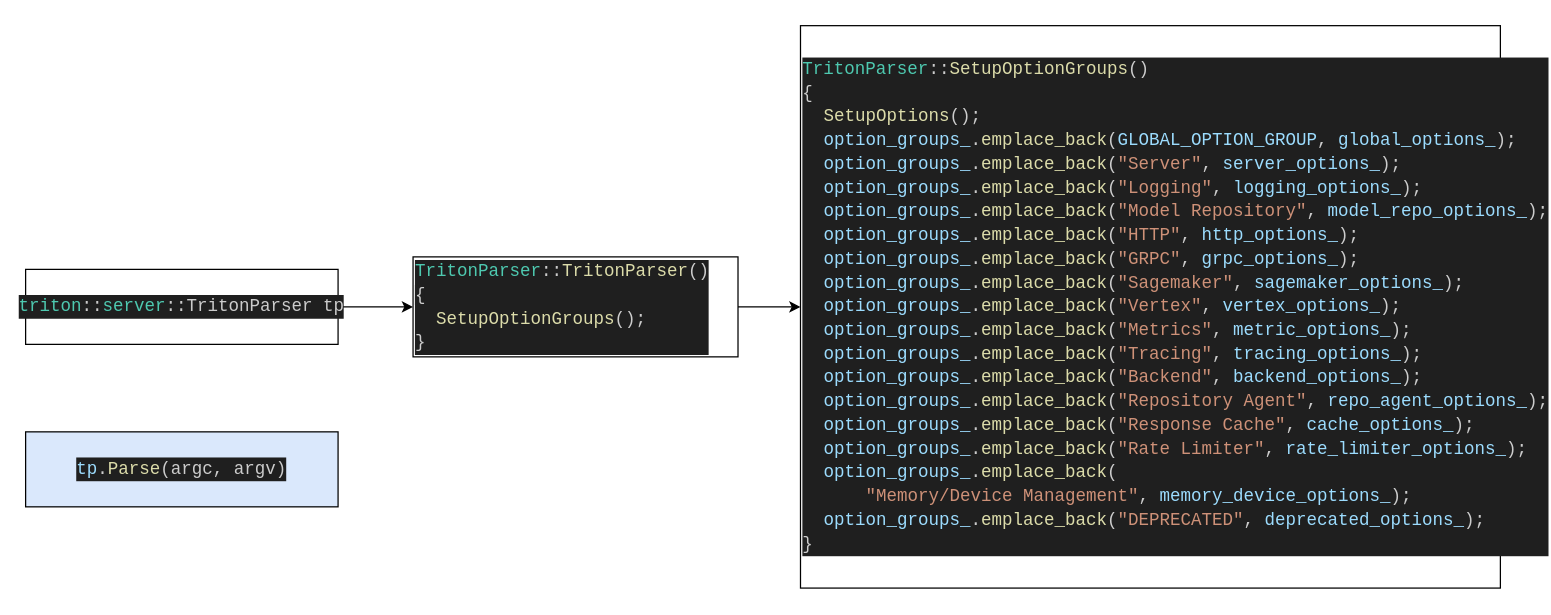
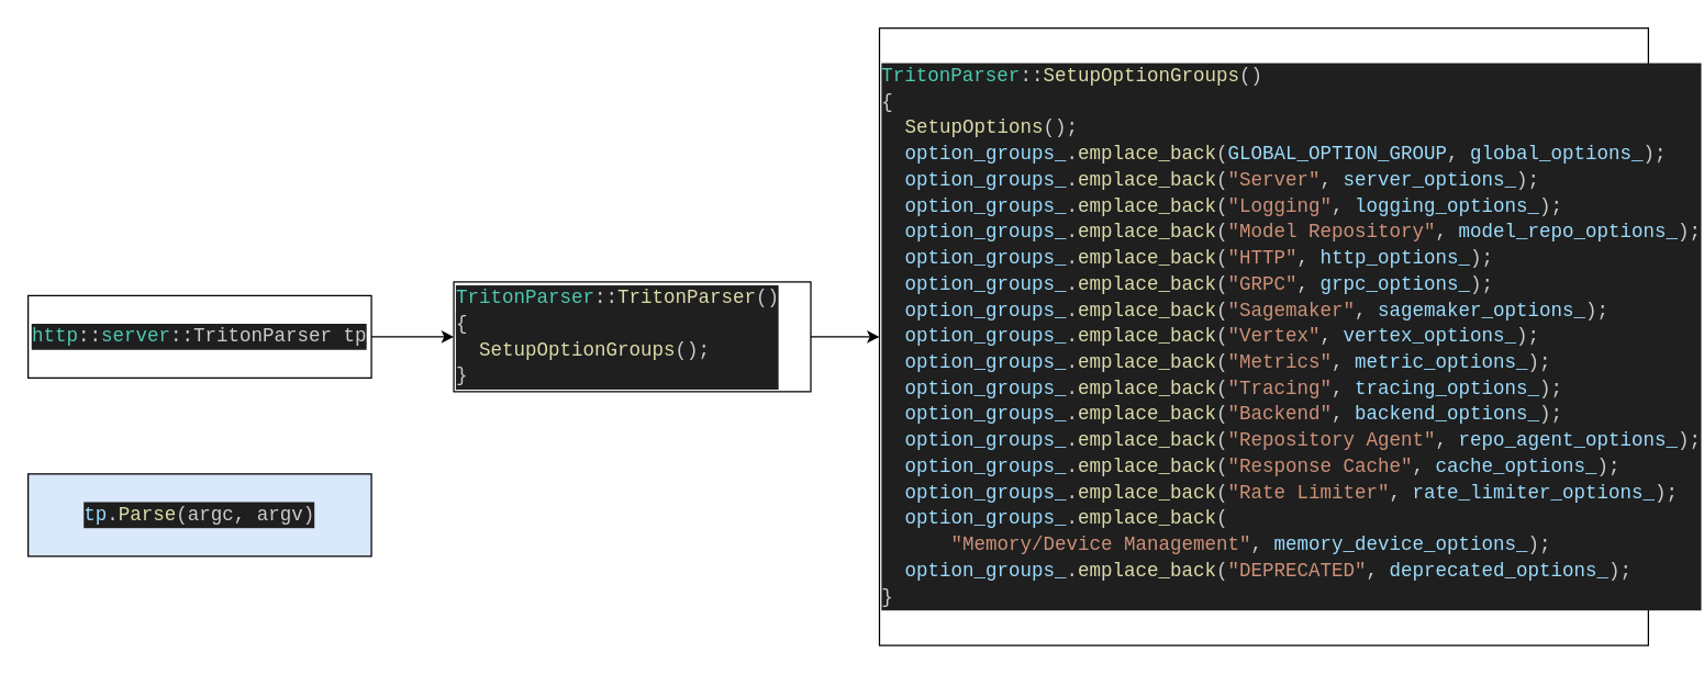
  <mxCell id="0" />
  <mxCell id="1" parent="0" />
  <mxCell id="2" value="" style="edgeStyle=orthogonalEdgeStyle;rounded=0;orthogonalLoop=1;jettySize=auto;html=1;" edge="1" parent="1" source="3" target="5"><mxGeometry relative="1" as="geometry" /></mxCell>
- <mxCell id="3" value="&lt;div style=&quot;color: rgb(204, 204, 204); background-color: rgb(31, 31, 31); font-family: Consolas, &amp;quot;Courier New&amp;quot;, monospace; font-size: 14px; line-height: 19px; white-space: pre;&quot;&gt;&lt;span style=&quot;color: #4ec9b0;&quot;&gt;triton&lt;/span&gt;::&lt;span style=&quot;color: #4ec9b0;&quot;&gt;server&lt;/span&gt;::TritonParser tp&lt;/div&gt;" style="rounded=0;whiteSpace=wrap;html=1;" vertex="1" parent="1"><mxGeometry x="20" y="215" width="250" height="60" as="geometry" /></mxCell>
+ <mxCell id="3" value="&lt;div style=&quot;color: rgb(204, 204, 204); background-color: rgb(31, 31, 31); font-family: Consolas, &amp;quot;Courier New&amp;quot;, monospace; font-size: 14px; line-height: 19px; white-space: pre;&quot;&gt;&lt;span style=&quot;color: #4ec9b0;&quot;&gt;http&lt;/span&gt;::&lt;span style=&quot;color: #4ec9b0;&quot;&gt;server&lt;/span&gt;::TritonParser tp&lt;/div&gt;" style="rounded=0;whiteSpace=wrap;html=1;" vertex="1" parent="1"><mxGeometry x="20" y="215" width="250" height="60" as="geometry" /></mxCell>
  <mxCell id="4" value="" style="edgeStyle=orthogonalEdgeStyle;rounded=0;orthogonalLoop=1;jettySize=auto;html=1;" edge="1" parent="1" source="5" target="6"><mxGeometry relative="1" as="geometry" /></mxCell>
  <mxCell id="5" value="&lt;div style=&quot;color: rgb(204, 204, 204); background-color: rgb(31, 31, 31); font-family: Consolas, &amp;quot;Courier New&amp;quot;, monospace; font-size: 14px; line-height: 19px; white-space: pre;&quot;&gt;&lt;div style=&quot;line-height: 19px;&quot;&gt;&lt;div&gt;&lt;span style=&quot;color: rgb(78, 201, 176);&quot;&gt;TritonParser&lt;/span&gt;::&lt;span style=&quot;color: rgb(220, 220, 170);&quot;&gt;TritonParser&lt;/span&gt;()&lt;/div&gt;&lt;div&gt;&lt;span style=&quot;background-color: light-dark(rgb(31, 31, 31), rgb(210, 210, 210)); color: light-dark(rgb(204, 204, 204), rgb(62, 62, 62));&quot;&gt;{&lt;/span&gt;&lt;/div&gt;&lt;div&gt;&amp;nbsp; &lt;span style=&quot;color: rgb(220, 220, 170);&quot;&gt;SetupOptionGroups&lt;/span&gt;();&lt;/div&gt;&lt;div&gt;}&lt;/div&gt;&lt;/div&gt;&lt;/div&gt;" style="rounded=0;whiteSpace=wrap;html=1;align=left;" vertex="1" parent="1"><mxGeometry x="330" y="205" width="260" height="80" as="geometry" /></mxCell>
  <mxCell id="6" value="&lt;div style=&quot;color: rgb(204, 204, 204); background-color: rgb(31, 31, 31); font-family: Consolas, &amp;quot;Courier New&amp;quot;, monospace; font-size: 14px; line-height: 19px; white-space: pre;&quot;&gt;&lt;div style=&quot;line-height: 19px;&quot;&gt;&lt;div style=&quot;line-height: 19px;&quot;&gt;&lt;div&gt;&lt;span style=&quot;color: #4ec9b0;&quot;&gt;TritonParser&lt;/span&gt;::&lt;span style=&quot;color: #dcdcaa;&quot;&gt;SetupOptionGroups&lt;/span&gt;()&lt;/div&gt;&lt;div&gt;{&lt;/div&gt;&lt;div&gt;&amp;nbsp; &lt;span style=&quot;color: #dcdcaa;&quot;&gt;SetupOptions&lt;/span&gt;();&lt;/div&gt;&lt;div&gt;&amp;nbsp; &lt;span style=&quot;color: #9cdcfe;&quot;&gt;option_groups_&lt;/span&gt;.&lt;span style=&quot;color: #dcdcaa;&quot;&gt;emplace_back&lt;/span&gt;(&lt;span style=&quot;color: #9cdcfe;&quot;&gt;GLOBAL_OPTION_GROUP&lt;/span&gt;, &lt;span style=&quot;color: #9cdcfe;&quot;&gt;global_options_&lt;/span&gt;);&lt;/div&gt;&lt;div&gt;&amp;nbsp; &lt;span style=&quot;color: #9cdcfe;&quot;&gt;option_groups_&lt;/span&gt;.&lt;span style=&quot;color: #dcdcaa;&quot;&gt;emplace_back&lt;/span&gt;(&lt;span style=&quot;color: #ce9178;&quot;&gt;&quot;Server&quot;&lt;/span&gt;, &lt;span style=&quot;color: #9cdcfe;&quot;&gt;server_options_&lt;/span&gt;);&lt;/div&gt;&lt;div&gt;&amp;nbsp; &lt;span style=&quot;color: #9cdcfe;&quot;&gt;option_groups_&lt;/span&gt;.&lt;span style=&quot;color: #dcdcaa;&quot;&gt;emplace_back&lt;/span&gt;(&lt;span style=&quot;color: #ce9178;&quot;&gt;&quot;Logging&quot;&lt;/span&gt;, &lt;span style=&quot;color: #9cdcfe;&quot;&gt;logging_options_&lt;/span&gt;);&lt;/div&gt;&lt;div&gt;&amp;nbsp; &lt;span style=&quot;color: #9cdcfe;&quot;&gt;option_groups_&lt;/span&gt;.&lt;span style=&quot;color: #dcdcaa;&quot;&gt;emplace_back&lt;/span&gt;(&lt;span style=&quot;color: #ce9178;&quot;&gt;&quot;Model Repository&quot;&lt;/span&gt;, &lt;span style=&quot;color: #9cdcfe;&quot;&gt;model_repo_options_&lt;/span&gt;);&lt;/div&gt;&lt;div&gt;&amp;nbsp; &lt;span style=&quot;color: #9cdcfe;&quot;&gt;option_groups_&lt;/span&gt;.&lt;span style=&quot;color: #dcdcaa;&quot;&gt;emplace_back&lt;/span&gt;(&lt;span style=&quot;color: #ce9178;&quot;&gt;&quot;HTTP&quot;&lt;/span&gt;, &lt;span style=&quot;color: #9cdcfe;&quot;&gt;http_options_&lt;/span&gt;);&lt;/div&gt;&lt;div&gt;&amp;nbsp; &lt;span style=&quot;color: #9cdcfe;&quot;&gt;option_groups_&lt;/span&gt;.&lt;span style=&quot;color: #dcdcaa;&quot;&gt;emplace_back&lt;/span&gt;(&lt;span style=&quot;color: #ce9178;&quot;&gt;&quot;GRPC&quot;&lt;/span&gt;, &lt;span style=&quot;color: #9cdcfe;&quot;&gt;grpc_options_&lt;/span&gt;);&lt;/div&gt;&lt;div&gt;&amp;nbsp; &lt;span style=&quot;color: #9cdcfe;&quot;&gt;option_groups_&lt;/span&gt;.&lt;span style=&quot;color: #dcdcaa;&quot;&gt;emplace_back&lt;/span&gt;(&lt;span style=&quot;color: #ce9178;&quot;&gt;&quot;Sagemaker&quot;&lt;/span&gt;, &lt;span style=&quot;color: #9cdcfe;&quot;&gt;sagemaker_options_&lt;/span&gt;);&lt;/div&gt;&lt;div&gt;&amp;nbsp; &lt;span style=&quot;color: #9cdcfe;&quot;&gt;option_groups_&lt;/span&gt;.&lt;span style=&quot;color: #dcdcaa;&quot;&gt;emplace_back&lt;/span&gt;(&lt;span style=&quot;color: #ce9178;&quot;&gt;&quot;Vertex&quot;&lt;/span&gt;, &lt;span style=&quot;color: #9cdcfe;&quot;&gt;vertex_options_&lt;/span&gt;);&lt;/div&gt;&lt;div&gt;&amp;nbsp; &lt;span style=&quot;color: #9cdcfe;&quot;&gt;option_groups_&lt;/span&gt;.&lt;span style=&quot;color: #dcdcaa;&quot;&gt;emplace_back&lt;/span&gt;(&lt;span style=&quot;color: #ce9178;&quot;&gt;&quot;Metrics&quot;&lt;/span&gt;, &lt;span style=&quot;color: #9cdcfe;&quot;&gt;metric_options_&lt;/span&gt;);&lt;/div&gt;&lt;div&gt;&amp;nbsp; &lt;span style=&quot;color: #9cdcfe;&quot;&gt;option_groups_&lt;/span&gt;.&lt;span style=&quot;color: #dcdcaa;&quot;&gt;emplace_back&lt;/span&gt;(&lt;span style=&quot;color: #ce9178;&quot;&gt;&quot;Tracing&quot;&lt;/span&gt;, &lt;span style=&quot;color: #9cdcfe;&quot;&gt;tracing_options_&lt;/span&gt;);&lt;/div&gt;&lt;div&gt;&amp;nbsp; &lt;span style=&quot;color: #9cdcfe;&quot;&gt;option_groups_&lt;/span&gt;.&lt;span style=&quot;color: #dcdcaa;&quot;&gt;emplace_back&lt;/span&gt;(&lt;span style=&quot;color: #ce9178;&quot;&gt;&quot;Backend&quot;&lt;/span&gt;, &lt;span style=&quot;color: #9cdcfe;&quot;&gt;backend_options_&lt;/span&gt;);&lt;/div&gt;&lt;div&gt;&amp;nbsp; &lt;span style=&quot;color: #9cdcfe;&quot;&gt;option_groups_&lt;/span&gt;.&lt;span style=&quot;color: #dcdcaa;&quot;&gt;emplace_back&lt;/span&gt;(&lt;span style=&quot;color: #ce9178;&quot;&gt;&quot;Repository Agent&quot;&lt;/span&gt;, &lt;span style=&quot;color: #9cdcfe;&quot;&gt;repo_agent_options_&lt;/span&gt;);&lt;/div&gt;&lt;div&gt;&amp;nbsp; &lt;span style=&quot;color: #9cdcfe;&quot;&gt;option_groups_&lt;/span&gt;.&lt;span style=&quot;color: #dcdcaa;&quot;&gt;emplace_back&lt;/span&gt;(&lt;span style=&quot;color: #ce9178;&quot;&gt;&quot;Response Cache&quot;&lt;/span&gt;, &lt;span style=&quot;color: #9cdcfe;&quot;&gt;cache_options_&lt;/span&gt;);&lt;/div&gt;&lt;div&gt;&amp;nbsp; &lt;span style=&quot;color: #9cdcfe;&quot;&gt;option_groups_&lt;/span&gt;.&lt;span style=&quot;color: #dcdcaa;&quot;&gt;emplace_back&lt;/span&gt;(&lt;span style=&quot;color: #ce9178;&quot;&gt;&quot;Rate Limiter&quot;&lt;/span&gt;, &lt;span style=&quot;color: #9cdcfe;&quot;&gt;rate_limiter_options_&lt;/span&gt;);&lt;/div&gt;&lt;div&gt;&amp;nbsp; &lt;span style=&quot;color: #9cdcfe;&quot;&gt;option_groups_&lt;/span&gt;.&lt;span style=&quot;color: #dcdcaa;&quot;&gt;emplace_back&lt;/span&gt;(&lt;/div&gt;&lt;div&gt;&amp;nbsp; &amp;nbsp; &amp;nbsp; &lt;span style=&quot;color: #ce9178;&quot;&gt;&quot;Memory/Device Management&quot;&lt;/span&gt;, &lt;span style=&quot;color: #9cdcfe;&quot;&gt;memory_device_options_&lt;/span&gt;);&lt;/div&gt;&lt;div&gt;&amp;nbsp; &lt;span style=&quot;color: #9cdcfe;&quot;&gt;option_groups_&lt;/span&gt;.&lt;span style=&quot;color: #dcdcaa;&quot;&gt;emplace_back&lt;/span&gt;(&lt;span style=&quot;color: #ce9178;&quot;&gt;&quot;DEPRECATED&quot;&lt;/span&gt;, &lt;span style=&quot;color: #9cdcfe;&quot;&gt;deprecated_options_&lt;/span&gt;);&lt;/div&gt;&lt;div&gt;}&lt;/div&gt;&lt;/div&gt;&lt;/div&gt;&lt;/div&gt;" style="rounded=0;whiteSpace=wrap;html=1;align=left;" vertex="1" parent="1"><mxGeometry x="640" y="20" width="560" height="450" as="geometry" /></mxCell>
  <mxCell id="7" value="&lt;div style=&quot;color: rgb(204, 204, 204); background-color: rgb(31, 31, 31); font-family: Consolas, &amp;quot;Courier New&amp;quot;, monospace; font-size: 14px; line-height: 19px; white-space: pre;&quot;&gt;&lt;div style=&quot;line-height: 19px;&quot;&gt;&lt;span style=&quot;color: #9cdcfe;&quot;&gt;tp&lt;/span&gt;.&lt;span style=&quot;color: #dcdcaa;&quot;&gt;Parse&lt;/span&gt;(argc, argv)&lt;/div&gt;&lt;/div&gt;" style="rounded=0;whiteSpace=wrap;html=1;fillColor=#dae8fc;" vertex="1" parent="1"><mxGeometry x="20" y="345" width="250" height="60" as="geometry" /></mxCell>
